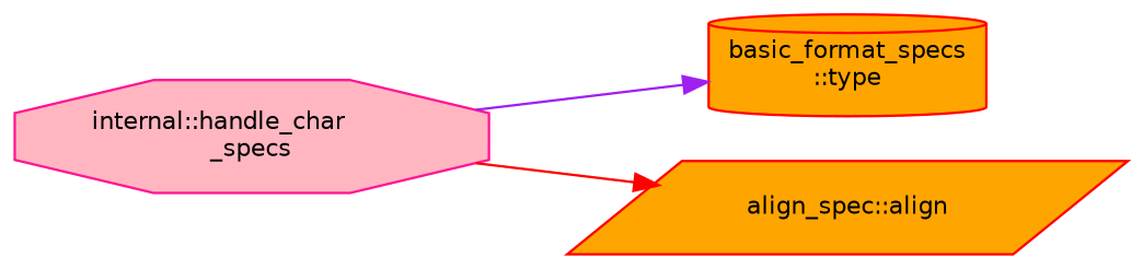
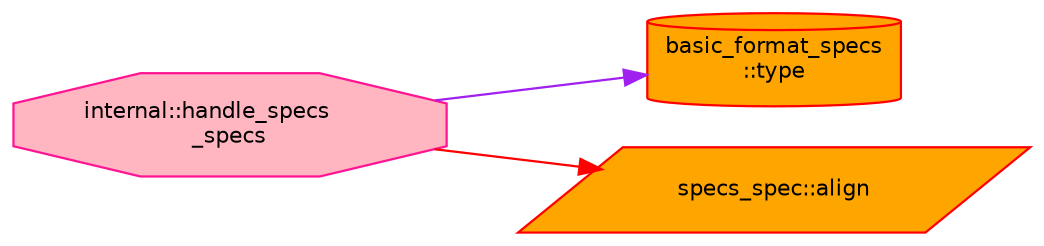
  digraph {
    rankdir=LR
    node [color=red fillcolor=orange fontname=Helvetica fontsize=10 style=filled]
    edge [fontname=Helvetica fontsize=10 labelfontname=Helvetica labelfontsize=10 style=solid]
-   n1 [color=deeppink fillcolor=lightpink fontcolor=black height=0.2 label="internal::handle_char\l_specs" shape=octagon width=0.4]
+   n1 [color=deeppink fillcolor=lightpink fontcolor=black height=0.2 label="internal::handle_specs\l_specs" shape=octagon width=0.4]
    n2 [height=0.2 label="basic_format_specs\l::type" shape=cylinder width=0.4]
-   n3 [height=0.2 label="align_spec::align" shape=parallelogram width=0.4]
+   n3 [height=0.2 label="specs_spec::align" shape=parallelogram width=0.4]
    n1 -> n2 [color=purple]
    n1 -> n3 [color=red]
  }
